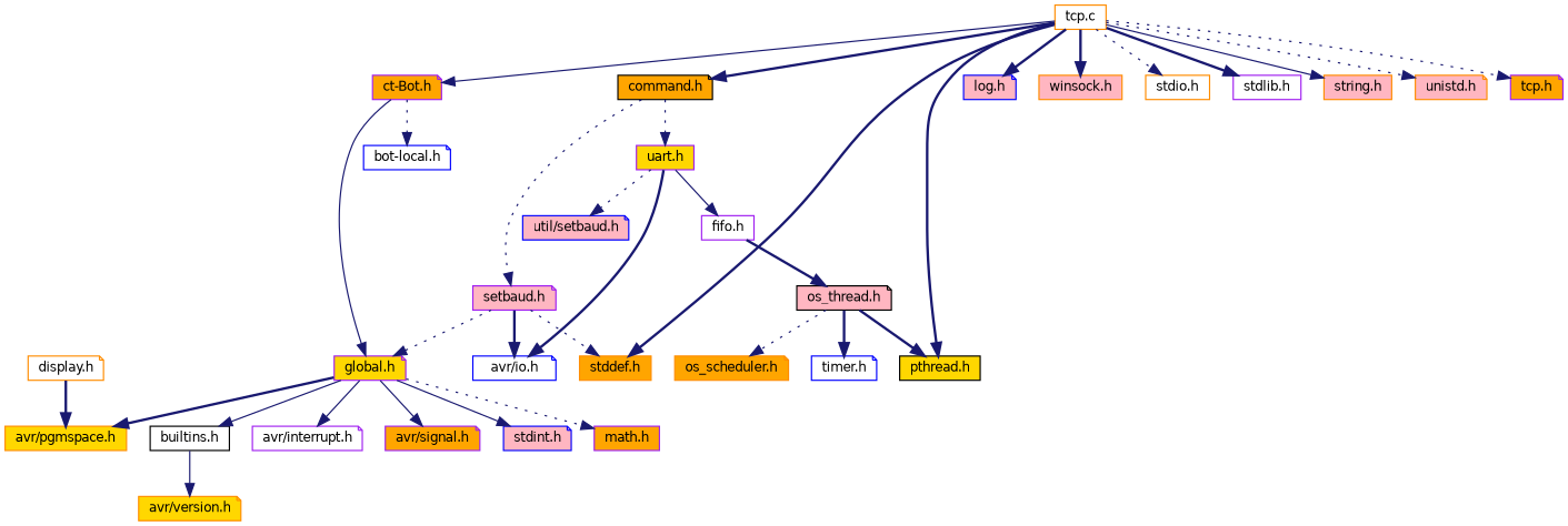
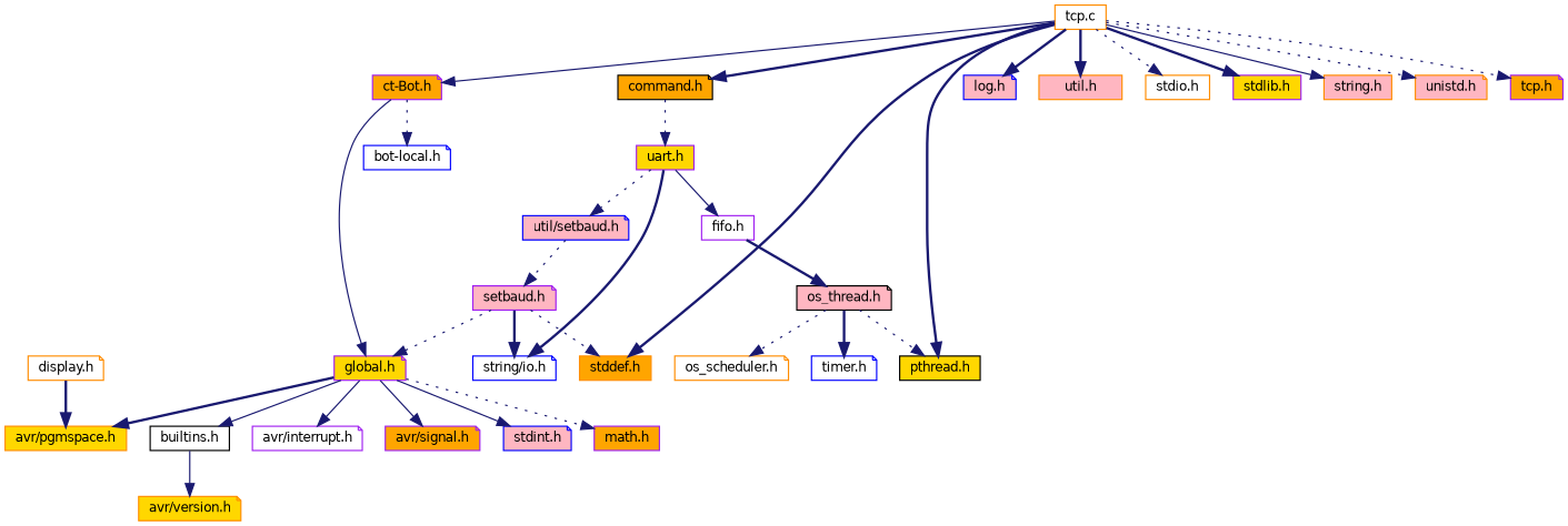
  digraph {
    node [color=darkorange fillcolor=white fontname=Helvetica fontsize=10 shape=note style=filled]
    edge [color=midnightblue fontname=Helvetica fontsize=10 labelfontname=Helvetica labelfontsize=10 style=bold]
    n1 [fontcolor=black height=0.2 label="tcp.c" shape=box width=0.4]
    n2 [color=purple fillcolor=orange height=0.2 label="ct-Bot.h" width=0.4]
    n3 [color=blue fillcolor=lightpink height=0.2 label="log.h" width=0.4]
    n4 [color=black fillcolor=orange height=0.2 label="command.h" width=0.4]
    n5 [color=black fillcolor=gold height=0.2 label="pthread.h" shape=box width=0.4]
-   n6 [fillcolor=lightpink height=0.2 label="winsock.h" shape=box width=0.4]
+   n6 [fillcolor=lightpink height=0.2 label="util.h" shape=box width=0.4]
    n7 [height=0.2 label="stdio.h" shape=box width=0.4]
-   n8 [color=purple height=0.2 label="stdlib.h" shape=box width=0.4]
+   n8 [color=purple fillcolor=gold height=0.2 label="stdlib.h" shape=box width=0.4]
    n9 [fillcolor=lightpink height=0.2 label="string.h" shape=box width=0.4]
    n10 [fillcolor=lightpink height=0.2 label="unistd.h" width=0.4]
    n11 [color=purple fillcolor=orange height=0.2 label="tcp.h" width=0.4]
    n12 [fillcolor=orange height=0.2 label="stddef.h" shape=box width=0.4]
    n13 [color=purple fillcolor=gold height=0.2 label="global.h" width=0.4]
    n14 [color=blue height=0.2 label="bot-local.h" width=0.4]
    n15 [color=purple fillcolor=lightpink height=0.2 label="setbaud.h" width=0.4]
    n16 [color=purple fillcolor=gold height=0.2 label="uart.h" shape=box width=0.4]
    n17 [height=0.2 label="display.h" width=0.4]
    n18 [fillcolor=gold height=0.2 label="avr/pgmspace.h" shape=box width=0.4]
    n19 [color=blue fillcolor=lightpink height=0.2 label="stdint.h" width=0.4]
    n20 [color=purple fillcolor=orange height=0.2 label="math.h" shape=box width=0.4]
    n21 [color=black height=0.2 label="builtins.h" shape=box width=0.4]
    n22 [color=purple height=0.2 label="avr/interrupt.h" width=0.4]
    n23 [color=purple fillcolor=orange height=0.2 label="avr/signal.h" width=0.4]
    n24 [fillcolor=gold height=0.2 label="avr/version.h" width=0.4]
-   n25 [color=blue height=0.2 label="avr/io.h" width=0.4]
+   n25 [color=blue height=0.2 label="string/io.h" width=0.4]
    n26 [color=purple height=0.2 label="fifo.h" shape=box width=0.4]
    n27 [color=blue fillcolor=lightpink height=0.2 label="util/setbaud.h" width=0.4]
    n28 [color=black fillcolor=lightpink height=0.2 label="os_thread.h" width=0.4]
    n29 [color=blue height=0.2 label="timer.h" width=0.4]
-   n30 [fillcolor=orange height=0.2 label="os_scheduler.h" width=0.4]
+   n30 [height=0.2 label="os_scheduler.h" width=0.4]
    n1 -> n2 [style=solid]
    n1 -> n3
    n1 -> n4
    n1 -> n5
    n1 -> n6
    n1 -> n7 [style=dotted]
    n1 -> n8
    n1 -> n9 [style=solid]
    n1 -> n10 [style=dotted]
    n1 -> n11 [style=dotted]
    n1 -> n12
    n2 -> n13 [style=solid]
    n2 -> n14 [style=dotted]
-   n4 -> n15 [style=dotted]
+   n27 -> n15 [style=dotted]
    n4 -> n16 [style=dotted]
    n13 -> n18
    n13 -> n19 [style=solid]
    n13 -> n20 [style=dotted]
    n13 -> n21 [style=solid]
    n13 -> n22 [style=solid]
    n13 -> n23 [style=solid]
    n15 -> n12 [style=dotted]
    n15 -> n13 [style=dotted]
    n15 -> n25
    n16 -> n25
    n16 -> n26 [style=solid]
    n16 -> n27 [style=dotted]
    n17 -> n18
    n21 -> n24 [style=solid]
    n26 -> n28
-   n28 -> n5
+   n28 -> n5 [style=dotted]
    n28 -> n29
    n28 -> n30 [style=dotted]
  }
